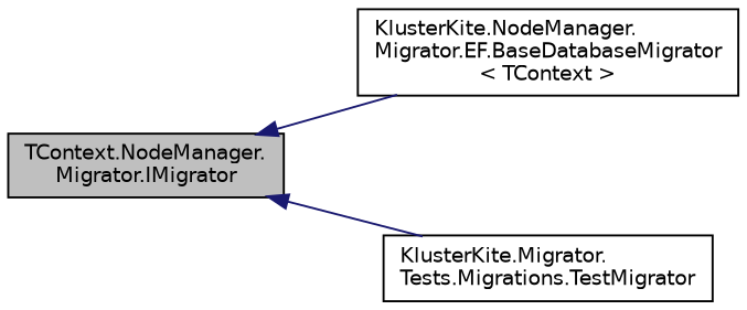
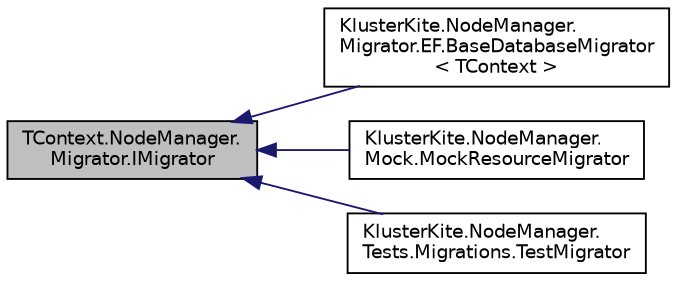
  digraph {
    rankdir=LR
    node [color=black fillcolor=white fontname=Helvetica fontsize=10 shape=record style=filled]
    edge [color=midnightblue dir=back fontname=Helvetica fontsize=10 labelfontname=Helvetica labelfontsize=10 style=solid]
    n1 [fillcolor=grey75 fontcolor=black height=0.2 label="TContext.NodeManager.\lMigrator.IMigrator" width=0.4]
    n2 [height=0.2 label="KlusterKite.NodeManager.\lMigrator.EF.BaseDatabaseMigrator\l\< TContext \>" width=0.4]
-   n4 [height=0.2 label="KlusterKite.Migrator.\lTests.Migrations.TestMigrator" width=0.4]
+   n3 [height=0.2 label="KlusterKite.NodeManager.\lMock.MockResourceMigrator" width=0.4]
+   n4 [height=0.2 label="KlusterKite.NodeManager.\lTests.Migrations.TestMigrator" width=0.4]
    n1 -> n2
+   n1 -> n3
    n1 -> n4
  }
